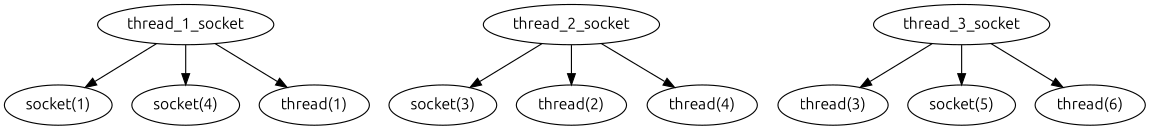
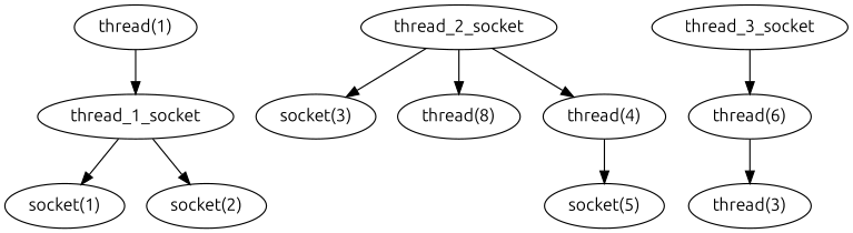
  digraph {
    fontname=Ubuntu
    node [fontname=Ubuntu]
    edge [fontname=Ubuntu]
    n1 [label="socket(1)"]
-   n2 [label="socket(4)"]
+   n2 [label="socket(2)"]
    n3 [label="socket(3)"]
    n4 [label="thread(1)"]
-   n5 [label="thread(2)"]
+   n5 [label="thread(8)"]
    n6 [label="thread(3)"]
    n7 [label="thread(4)"]
    n8 [label="socket(5)"]
    n9 [label="thread(6)"]
    thread_1_socket
    thread_2_socket
    thread_3_socket
    thread_1_socket -> n1
    thread_1_socket -> n2
-   thread_1_socket -> n4
+   n4 -> thread_1_socket
    thread_2_socket -> n3
    thread_2_socket -> n5
    thread_2_socket -> n7
-   thread_3_socket -> n6
-   thread_3_socket -> n8
+   n9 -> n6
+   n7 -> n8
    thread_3_socket -> n9
  }
